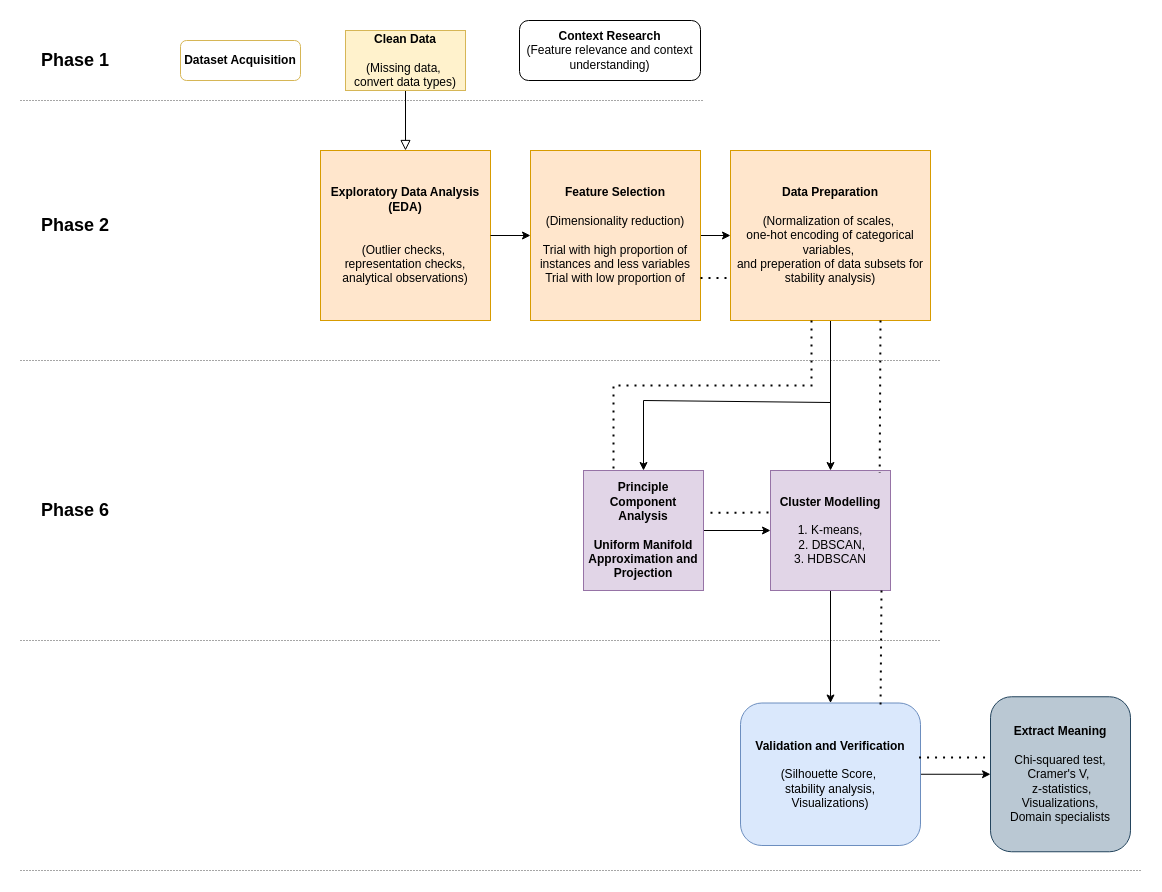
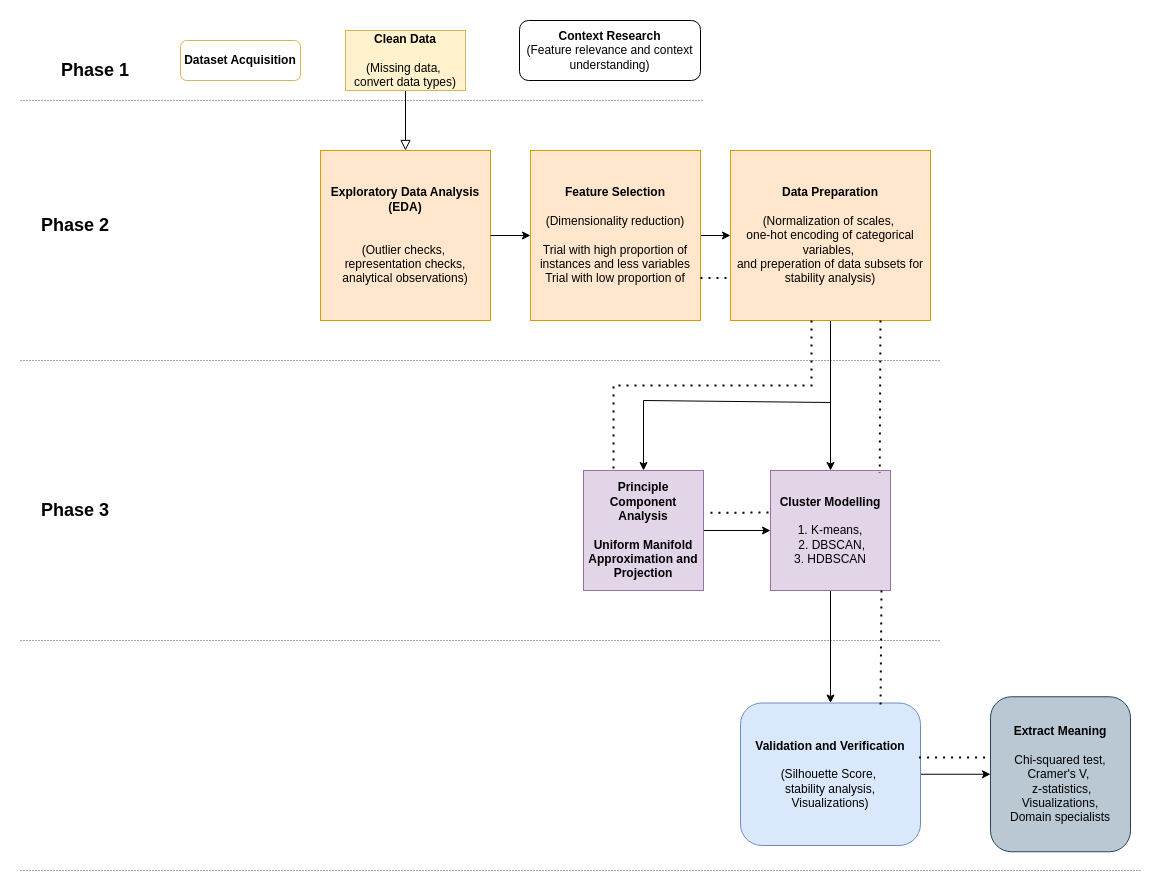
  <mxCell id="0" />
  <mxCell id="1" parent="0" />
  <mxCell id="2" value="&lt;b&gt;Dataset Acquisition&lt;/b&gt;" style="rounded=1;whiteSpace=wrap;html=1;fontSize=12;glass=0;strokeWidth=1;shadow=0;fillColor=#ffffff;strokeColor=#d6b656;" parent="1" vertex="1"><mxGeometry y="40" width="120" height="40" as="geometry" x="180" /></mxCell>
  <mxCell id="3" value="Yes" style="rounded=0;html=1;jettySize=auto;orthogonalLoop=1;fontSize=11;endArrow=block;endFill=0;endSize=8;strokeWidth=1;shadow=0;labelBackgroundColor=none;edgeStyle=orthogonalEdgeStyle;exitX=0.5;exitY=1;exitDx=0;exitDy=0;fontColor=none;noLabel=1;entryX=0.5;entryY=0;entryDx=0;entryDy=0;" parent="1" source="4" target="6" edge="1"><mxGeometry y="20" relative="1" as="geometry"><mxPoint as="offset" /><mxPoint x="250" y="220" as="sourcePoint" /><mxPoint x="250" y="260" as="targetPoint" /></mxGeometry></mxCell>
  <mxCell id="4" value="&lt;b&gt;Clean Data&lt;/b&gt;&lt;div&gt;&lt;b&gt;&lt;br&gt;&lt;/b&gt;&lt;div&gt;(Missing data,&amp;nbsp;&lt;/div&gt;&lt;div&gt;convert data types)&lt;/div&gt;&lt;/div&gt;" style="rounded=0;whiteSpace=wrap;html=1;strokeColor=#d6b656;fillColor=#fff2cc;" parent="1" vertex="1"><mxGeometry x="345" width="120" height="60" as="geometry" y="30" /></mxCell>
  <mxCell id="5" style="edgeStyle=orthogonalEdgeStyle;rounded=0;orthogonalLoop=1;jettySize=auto;html=1;entryX=0;entryY=0.5;entryDx=0;entryDy=0;exitX=1;exitY=0.5;exitDx=0;exitDy=0;" parent="1" source="17" target="8" edge="1"><mxGeometry relative="1" as="geometry"><mxPoint x="700" y="235.059" as="sourcePoint" /></mxGeometry></mxCell>
  <mxCell id="6" value="&lt;b&gt;Exploratory Data Analysis&lt;/b&gt;&lt;div&gt;&lt;b&gt;(EDA)&lt;/b&gt;&lt;/div&gt;&lt;div&gt;&lt;b&gt;&lt;br&gt;&lt;/b&gt;&lt;/div&gt;&lt;div&gt;&lt;b&gt;&lt;br&gt;&lt;/b&gt;&lt;/div&gt;&lt;div&gt;&lt;div&gt;&lt;div&gt;(O&lt;span style=&quot;background-color: initial;&quot;&gt;utlier checks,&amp;nbsp;&lt;/span&gt;&lt;/div&gt;&lt;div&gt;&lt;span style=&quot;background-color: initial;&quot;&gt;representation checks,&lt;/span&gt;&lt;/div&gt;&lt;div&gt;&lt;span style=&quot;background-color: initial;&quot;&gt;analytical observations)&lt;/span&gt;&lt;/div&gt;&lt;/div&gt;&lt;/div&gt;" style="whiteSpace=wrap;html=1;aspect=fixed;fillColor=#ffe6cc;strokeColor=#d79b00;" parent="1" vertex="1"><mxGeometry x="320" y="150" width="170" height="170" as="geometry" /></mxCell>
  <mxCell id="7" style="edgeStyle=orthogonalEdgeStyle;rounded=0;orthogonalLoop=1;jettySize=auto;html=1;exitX=0.5;exitY=1;exitDx=0;exitDy=0;entryX=0.5;entryY=0;entryDx=0;entryDy=0;" parent="1" source="8" target="10" edge="1"><mxGeometry relative="1" as="geometry" /></mxCell>
  <mxCell id="8" value="&lt;b&gt;Data Preparation&lt;/b&gt;&lt;div&gt;&lt;b&gt;&lt;br&gt;&lt;/b&gt;&lt;div&gt;(Normalization&amp;nbsp;&lt;span style=&quot;background-color: initial;&quot;&gt;of scales,&lt;/span&gt;&lt;span style=&quot;background-color: initial;&quot;&gt;&amp;nbsp;&lt;/span&gt;&lt;/div&gt;&lt;div&gt;&lt;span style=&quot;background-color: initial;&quot;&gt;o&lt;/span&gt;&lt;span style=&quot;background-color: initial;&quot;&gt;ne-hot encoding of categorical variables,&lt;/span&gt;&lt;span style=&quot;background-color: initial;&quot;&gt;&amp;nbsp;&lt;/span&gt;&lt;/div&gt;&lt;div&gt;&lt;span style=&quot;background-color: initial;&quot;&gt;and preperation of data subsets for stability analysis)&lt;/span&gt;&lt;/div&gt;&lt;/div&gt;" style="rounded=0;whiteSpace=wrap;html=1;fillColor=#ffe6cc;strokeColor=#d79b00;" parent="1" vertex="1"><mxGeometry x="730" y="150" width="200" height="170" as="geometry" /></mxCell>
  <mxCell id="9" style="edgeStyle=orthogonalEdgeStyle;rounded=0;orthogonalLoop=1;jettySize=auto;html=1;exitX=0.5;exitY=1;exitDx=0;exitDy=0;entryX=0.5;entryY=0;entryDx=0;entryDy=0;" parent="1" source="10" target="12" edge="1"><mxGeometry relative="1" as="geometry" /></mxCell>
  <mxCell id="10" value="&lt;b&gt;Cluster Modelling&lt;/b&gt;&lt;div&gt;&lt;b&gt;&amp;nbsp;&lt;/b&gt;&lt;div&gt;1. K-means,&lt;/div&gt;&lt;div&gt;&amp;nbsp;2. DBSCAN,&lt;/div&gt;&lt;div&gt;3. HDBSCAN&lt;br&gt;&lt;/div&gt;&lt;/div&gt;" style="whiteSpace=wrap;html=1;aspect=fixed;fillColor=#e1d5e7;strokeColor=#9673a6;" parent="1" vertex="1"><mxGeometry x="770" y="470" width="120" height="120" as="geometry" /></mxCell>
  <mxCell id="11" style="edgeStyle=orthogonalEdgeStyle;rounded=0;orthogonalLoop=1;jettySize=auto;html=1;exitX=1;exitY=0.5;exitDx=0;exitDy=0;entryX=0;entryY=0.5;entryDx=0;entryDy=0;" parent="1" source="12" target="13" edge="1"><mxGeometry relative="1" as="geometry" /></mxCell>
  <mxCell id="12" value="&lt;b&gt;Validation and Verification&lt;/b&gt;&lt;div&gt;&lt;b&gt;&lt;br&gt;&lt;/b&gt;&lt;div&gt;(Silhouette Score,&lt;span style=&quot;background-color: initial;&quot;&gt;&amp;nbsp;&lt;/span&gt;&lt;/div&gt;&lt;div&gt;stability analysis,&lt;/div&gt;&lt;div&gt;&lt;span style=&quot;background-color: initial;&quot;&gt;Visualizations)&lt;/span&gt;&lt;/div&gt;&lt;/div&gt;" style="rounded=1;whiteSpace=wrap;html=1;fillColor=#dae8fc;strokeColor=#6c8ebf;" parent="1" vertex="1"><mxGeometry x="740" y="702.5" width="180" height="142.5" as="geometry" /></mxCell>
  <mxCell id="13" value="&lt;b&gt;Extract Meaning&lt;/b&gt;&lt;div&gt;&lt;b&gt;&lt;br&gt;&lt;/b&gt;&lt;div&gt;&lt;div&gt;&lt;span style=&quot;background-color: initial;&quot;&gt;Chi-squared test,&lt;/span&gt;&lt;/div&gt;&lt;div&gt;&lt;span style=&quot;background-color: initial;&quot;&gt;Cramer's V,&amp;nbsp;&lt;/span&gt;&lt;/div&gt;&lt;div&gt;&lt;span style=&quot;background-color: initial;&quot;&gt;&amp;nbsp;z-statistics,&lt;/span&gt;&lt;/div&gt;&lt;div&gt;Visualizations,&lt;/div&gt;&lt;/div&gt;&lt;/div&gt;&lt;div&gt;Domain specialists&lt;/div&gt;" style="rounded=1;whiteSpace=wrap;html=1;fillColor=#bac8d3;strokeColor=#23445d;" parent="1" vertex="1"><mxGeometry x="990" y="696.25" width="140" height="155" as="geometry" /></mxCell>
  <mxCell id="14" style="edgeStyle=orthogonalEdgeStyle;rounded=0;orthogonalLoop=1;jettySize=auto;html=1;exitX=1;exitY=0.5;exitDx=0;exitDy=0;entryX=0;entryY=0.5;entryDx=0;entryDy=0;" parent="1" source="15" target="10" edge="1"><mxGeometry relative="1" as="geometry" /></mxCell>
  <mxCell id="15" value="&lt;b&gt;Principle Component Analysis&lt;/b&gt;&lt;div&gt;&lt;br&gt;&lt;/div&gt;&lt;div&gt;&lt;b&gt;Uniform Manifold Approximation and Projection&lt;/b&gt;&lt;/div&gt;" style="whiteSpace=wrap;html=1;aspect=fixed;fillColor=#e1d5e7;strokeColor=#9673a6;" parent="1" vertex="1"><mxGeometry x="583" y="470" width="120" height="120" as="geometry" /></mxCell>
  <mxCell id="16" value="" style="edgeStyle=orthogonalEdgeStyle;rounded=0;orthogonalLoop=1;jettySize=auto;html=1;entryX=0;entryY=0.5;entryDx=0;entryDy=0;" parent="1" source="6" target="17" edge="1"><mxGeometry relative="1" as="geometry"><mxPoint x="490" y="235" as="sourcePoint" /><mxPoint x="530" y="235" as="targetPoint" /></mxGeometry></mxCell>
  <mxCell id="17" value="&lt;b&gt;Feature Selection&lt;br&gt;&lt;/b&gt;&lt;div&gt;&lt;b&gt;&lt;br&gt;&lt;/b&gt;&lt;div&gt;(&lt;span style=&quot;background-color: initial;&quot;&gt;Dimensionality reduction)&lt;/span&gt;&lt;/div&gt;&lt;/div&gt;&lt;div&gt;&lt;span style=&quot;background-color: initial;&quot;&gt;&lt;br&gt;&lt;/span&gt;&lt;/div&gt;&lt;div&gt;&lt;span style=&quot;background-color: initial;&quot;&gt;Trial with high proportion of instances and less variables&lt;/span&gt;&lt;/div&gt;&lt;div&gt;&lt;span style=&quot;background-color: initial;&quot;&gt;Trial with low proportion of&lt;/span&gt;&lt;/div&gt;" style="rounded=0;whiteSpace=wrap;html=1;fillColor=#ffe6cc;strokeColor=#d79b00;" parent="1" vertex="1"><mxGeometry x="530" y="150" width="170" height="170" as="geometry" /></mxCell>
  <mxCell id="18" value="" style="endArrow=none;dashed=1;html=1;dashPattern=1 3;strokeWidth=2;rounded=0;exitX=1;exitY=0.75;exitDx=0;exitDy=0;entryX=0;entryY=0.75;entryDx=0;entryDy=0;" parent="1" source="17" target="8" edge="1"><mxGeometry width="50" height="50" relative="1" as="geometry"><mxPoint x="730" y="460" as="sourcePoint" /><mxPoint x="780" y="410" as="targetPoint" /></mxGeometry></mxCell>
  <mxCell id="19" value="" style="endArrow=none;dashed=1;html=1;dashPattern=1 3;strokeWidth=2;rounded=0;exitX=0.75;exitY=1;exitDx=0;exitDy=0;entryX=0.91;entryY=0.02;entryDx=0;entryDy=0;entryPerimeter=0;" parent="1" source="8" target="10" edge="1"><mxGeometry width="50" height="50" relative="1" as="geometry"><mxPoint x="710" y="288" as="sourcePoint" /><mxPoint x="740" y="288" as="targetPoint" /></mxGeometry></mxCell>
  <mxCell id="20" value="" style="endArrow=none;dashed=1;html=1;dashPattern=1 3;strokeWidth=2;rounded=0;exitX=0.75;exitY=1;exitDx=0;exitDy=0;entryX=0.25;entryY=0;entryDx=0;entryDy=0;" parent="1" target="15" edge="1"><mxGeometry width="50" height="50" relative="1" as="geometry"><mxPoint x="811" y="320" as="sourcePoint" /><mxPoint x="810" y="390" as="targetPoint" /><Array as="points"><mxPoint x="811" y="385" /><mxPoint x="613" y="385" /></Array></mxGeometry></mxCell>
  <mxCell id="21" value="" style="endArrow=none;dashed=1;html=1;dashPattern=1 3;strokeWidth=2;rounded=0;entryX=1.014;entryY=0.353;entryDx=0;entryDy=0;entryPerimeter=0;" parent="1" target="15" edge="1"><mxGeometry width="50" height="50" relative="1" as="geometry"><mxPoint x="768" y="512" as="sourcePoint" /><mxPoint x="631" y="580" as="targetPoint" /></mxGeometry></mxCell>
  <mxCell id="22" value="" style="endArrow=none;dashed=1;html=1;dashPattern=1 3;strokeWidth=2;rounded=0;exitX=0.992;exitY=0.383;exitDx=0;exitDy=0;exitPerimeter=0;" parent="1" source="12" edge="1"><mxGeometry width="50" height="50" relative="1" as="geometry"><mxPoint x="820" y="670" as="sourcePoint" /><mxPoint x="990" y="757" as="targetPoint" /></mxGeometry></mxCell>
  <mxCell id="23" value="" style="endArrow=none;dashed=1;html=1;dashPattern=1 3;strokeWidth=2;rounded=0;exitX=0.75;exitY=1;exitDx=0;exitDy=0;" parent="1" edge="1"><mxGeometry width="50" height="50" relative="1" as="geometry"><mxPoint x="881" y="590" as="sourcePoint" /><mxPoint x="880" y="710" as="targetPoint" /></mxGeometry></mxCell>
  <mxCell id="24" value="&lt;font style=&quot;font-size: 18px;&quot;&gt;&lt;b&gt;Phase 2&lt;/b&gt;&lt;/font&gt;" style="text;html=1;align=center;verticalAlign=middle;whiteSpace=wrap;rounded=0;" parent="1" vertex="1"><mxGeometry x="30" y="210" width="90" height="30" as="geometry" /></mxCell>
- <mxCell id="25" value="&lt;font style=&quot;font-size: 18px;&quot;&gt;&lt;b&gt;Phase 1&lt;/b&gt;&lt;/font&gt;" style="text;html=1;align=center;verticalAlign=middle;whiteSpace=wrap;rounded=0;" parent="1" vertex="1"><mxGeometry x="30" y="45" width="90" height="30" as="geometry" /></mxCell>
- <mxCell id="26" value="&lt;font style=&quot;font-size: 18px;&quot;&gt;&lt;b&gt;Phase 6&lt;/b&gt;&lt;/font&gt;" style="text;html=1;align=center;verticalAlign=middle;whiteSpace=wrap;rounded=0;" parent="1" vertex="1"><mxGeometry x="30" y="495" width="90" height="30" as="geometry" /></mxCell>
+ <mxCell id="25" value="&lt;font style=&quot;font-size: 18px;&quot;&gt;&lt;b&gt;Phase 1&lt;/b&gt;&lt;/font&gt;" style="text;html=1;align=center;verticalAlign=middle;whiteSpace=wrap;rounded=0;" parent="1" vertex="1"><mxGeometry x="50" y="55" width="90" height="30" as="geometry" /></mxCell>
+ <mxCell id="26" value="&lt;font style=&quot;font-size: 18px;&quot;&gt;&lt;b&gt;Phase 3&lt;/b&gt;&lt;/font&gt;" style="text;html=1;align=center;verticalAlign=middle;whiteSpace=wrap;rounded=0;" parent="1" vertex="1"><mxGeometry x="30" y="495" width="90" height="30" as="geometry" /></mxCell>
  <mxCell id="27" value="" style="endArrow=none;html=1;rounded=1;curved=0;opacity=70;dashed=1;dashPattern=1 2;" parent="1" edge="1"><mxGeometry width="50" height="50" relative="1" as="geometry"><mxPoint x="20" y="100" as="sourcePoint" /><mxPoint x="704" y="100" as="targetPoint" /></mxGeometry></mxCell>
  <mxCell id="28" value="" style="endArrow=none;html=1;rounded=1;curved=0;opacity=70;dashed=1;dashPattern=1 2;" parent="1" edge="1"><mxGeometry width="50" height="50" relative="1" as="geometry"><mxPoint x="20" y="360" as="sourcePoint" /><mxPoint x="940" y="360" as="targetPoint" /></mxGeometry></mxCell>
  <mxCell id="29" value="" style="endArrow=none;html=1;rounded=1;curved=0;opacity=70;dashed=1;dashPattern=1 2;" parent="1" edge="1"><mxGeometry width="50" height="50" relative="1" as="geometry"><mxPoint x="20" y="640" as="sourcePoint" /><mxPoint x="940" y="640" as="targetPoint" /></mxGeometry></mxCell>
  <mxCell id="30" value="" style="endArrow=none;html=1;rounded=1;curved=0;opacity=70;dashed=1;dashPattern=1 2;" parent="1" edge="1"><mxGeometry width="50" height="50" relative="1" as="geometry"><mxPoint x="20" y="870" as="sourcePoint" /><mxPoint x="1140" y="870" as="targetPoint" /></mxGeometry></mxCell>
  <mxCell id="31" value="&lt;b&gt;Context Research&lt;/b&gt;&lt;div&gt;(Feature relevance and context understanding)&lt;/div&gt;" style="rounded=1;whiteSpace=wrap;html=1;" parent="1" vertex="1"><mxGeometry x="519" y="20" width="181" height="60" as="geometry" /></mxCell>
  <mxCell id="32" value="" style="endArrow=classic;html=1;rounded=0;entryX=0.5;entryY=0;entryDx=0;entryDy=0;" parent="1" target="15" edge="1"><mxGeometry width="50" height="50" relative="1" as="geometry"><mxPoint x="830" y="402" as="sourcePoint" /><mxPoint x="565" y="350" as="targetPoint" /><Array as="points"><mxPoint x="643" y="400" /></Array></mxGeometry></mxCell>
